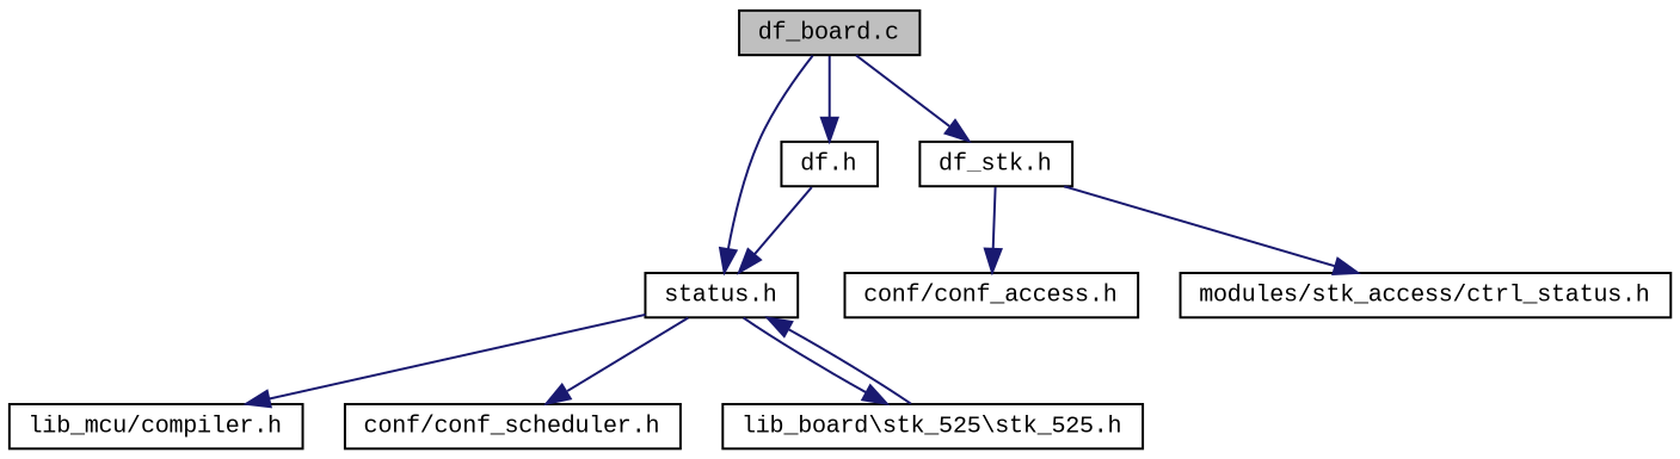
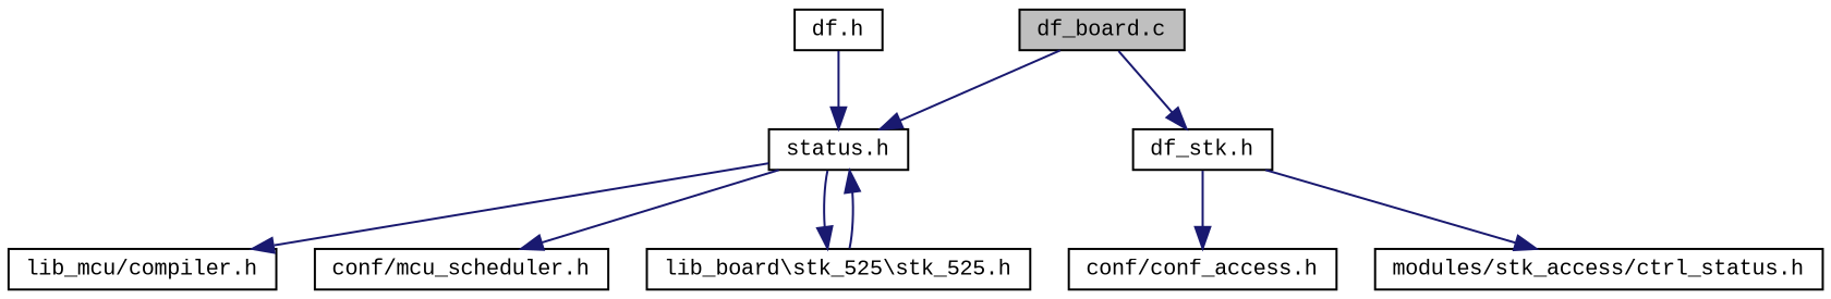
  digraph {
    fontname="Liberation Mono"
    node [color=black fillcolor=white fontname="Liberation Mono" fontsize=10 shape=record style=filled]
    edge [color=midnightblue fontname="Liberation Mono" fontsize=10 labelfontname="FreeSans.ttf" labelfontsize=10 style=solid]
    n1 [fillcolor=grey75 fontcolor=black height=0.2 label="df_board.c" width=0.4]
    n2 [height=0.2 label="status.h" width=0.4]
    n3 [height=0.2 label="df_stk.h" width=0.4]
    n4 [height=0.2 label="df.h" width=0.4]
    n5 [height=0.2 label="lib_mcu/compiler.h" width=0.4]
-   n6 [height=0.2 label="conf/conf_scheduler.h" width=0.4]
+   n6 [height=0.2 label="conf/mcu_scheduler.h" width=0.4]
    n7 [height=0.2 label="lib_board\\stk_525\\stk_525.h" width=0.4]
    n8 [height=0.2 label="conf/conf_access.h" width=0.4]
    n9 [height=0.2 label="modules/stk_access/ctrl_status.h" width=0.4]
    n1 -> n2
    n1 -> n3
-   n1 -> n4
    n2 -> n5
    n2 -> n6
    n2 -> n7
    n3 -> n8
    n3 -> n9
    n4 -> n2
    n7 -> n2
  }
